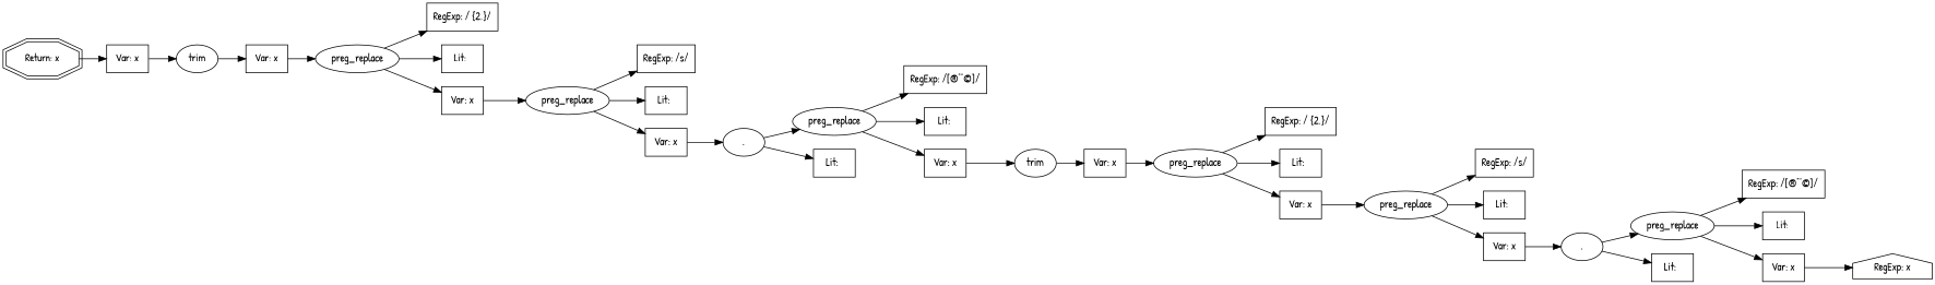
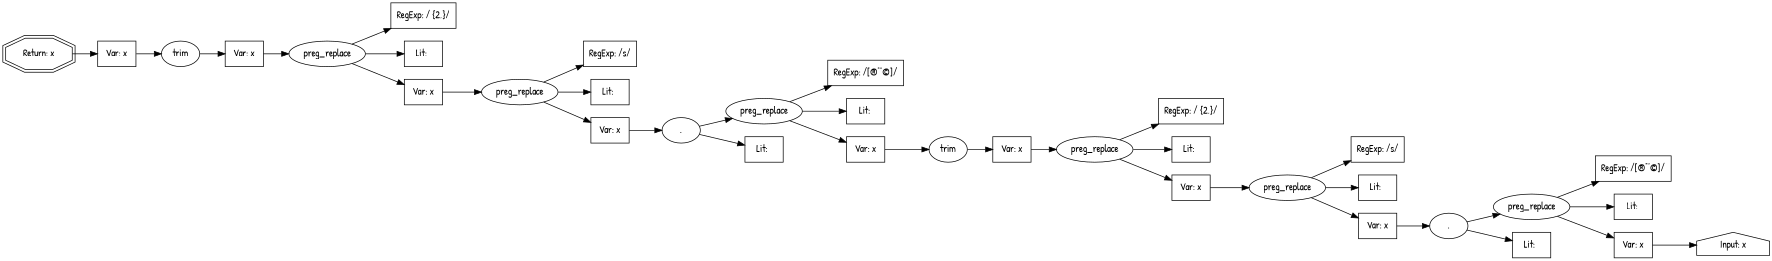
  digraph {
    rankdir=LR
    fontname="Patrick Hand"
    node [shape=box fontname="Patrick Hand"]
    edge [fontname="Patrick Hand"]
-   n1 [label="RegExp: x" shape=house]
+   n1 [label="Input: x" shape=house]
    n2 [label=preg_replace shape=ellipse]
    n3 [label="RegExp: /[®™©]/"]
    n4 [label="Lit: "]
    n5 [label="Var: x"]
    n6 [label="." shape=ellipse]
    n7 [label="Lit:  "]
    n8 [label=preg_replace shape=ellipse]
    n9 [label="RegExp: /\s/"]
    n10 [label="Lit:  "]
    n11 [label="Var: x"]
    n12 [label=preg_replace shape=ellipse]
    n13 [label="RegExp: / {2,}/"]
    n14 [label="Lit:  "]
    n15 [label="Var: x"]
    n16 [label=trim shape=ellipse]
    n17 [label="Var: x"]
    n18 [label=preg_replace shape=ellipse]
    n19 [label="RegExp: /[®™©]/"]
    n20 [label="Lit: "]
    n21 [label="Var: x"]
    n22 [label="." shape=ellipse]
    n23 [label="Lit:  "]
    n24 [label=preg_replace shape=ellipse]
    n25 [label="RegExp: /\s/"]
    n26 [label="Lit:  "]
    n27 [label="Var: x"]
    n28 [label=preg_replace shape=ellipse]
    n29 [label="RegExp: / {2,}/"]
    n30 [label="Lit:  "]
    n31 [label="Var: x"]
    n32 [label=trim shape=ellipse]
    n33 [label="Var: x"]
    n34 [label="Var: x"]
    n35 [label="Return: x" shape=doubleoctagon]
    n2 -> n3
    n2 -> n4
    n2 -> n5
    n5 -> n1
    n6 -> n2
    n6 -> n7
    n8 -> n9
    n8 -> n10
    n8 -> n11
    n11 -> n6
    n12 -> n13
    n12 -> n14
    n12 -> n15
    n15 -> n8
    n16 -> n17
    n17 -> n12
    n18 -> n19
    n18 -> n20
    n18 -> n21
    n21 -> n16
    n22 -> n18
    n22 -> n23
    n24 -> n25
    n24 -> n26
    n24 -> n27
    n27 -> n22
    n28 -> n29
    n28 -> n30
    n28 -> n31
    n31 -> n24
    n32 -> n33
    n33 -> n28
    n34 -> n32
    n35 -> n34
  }
